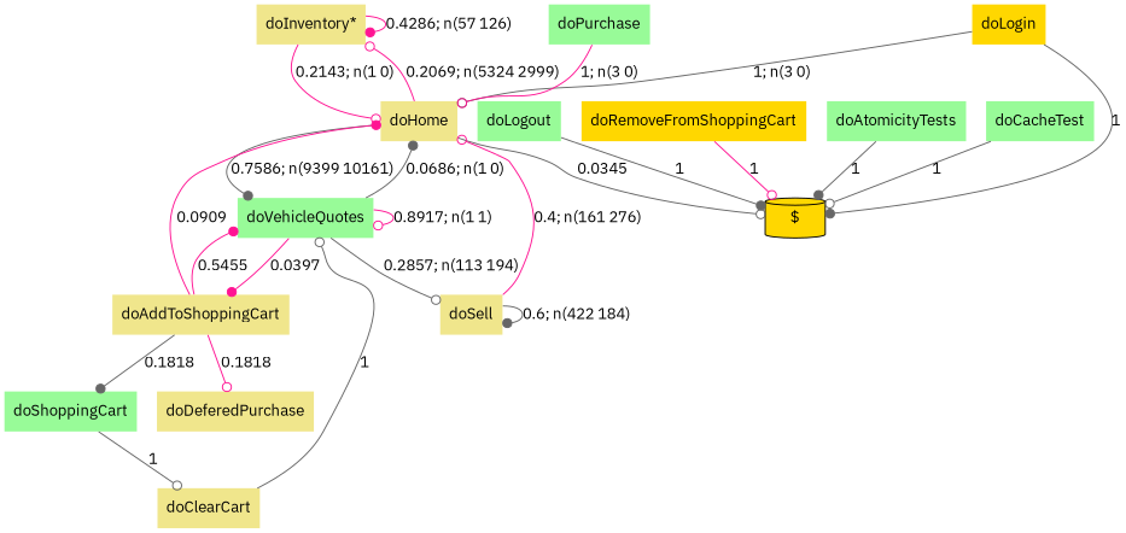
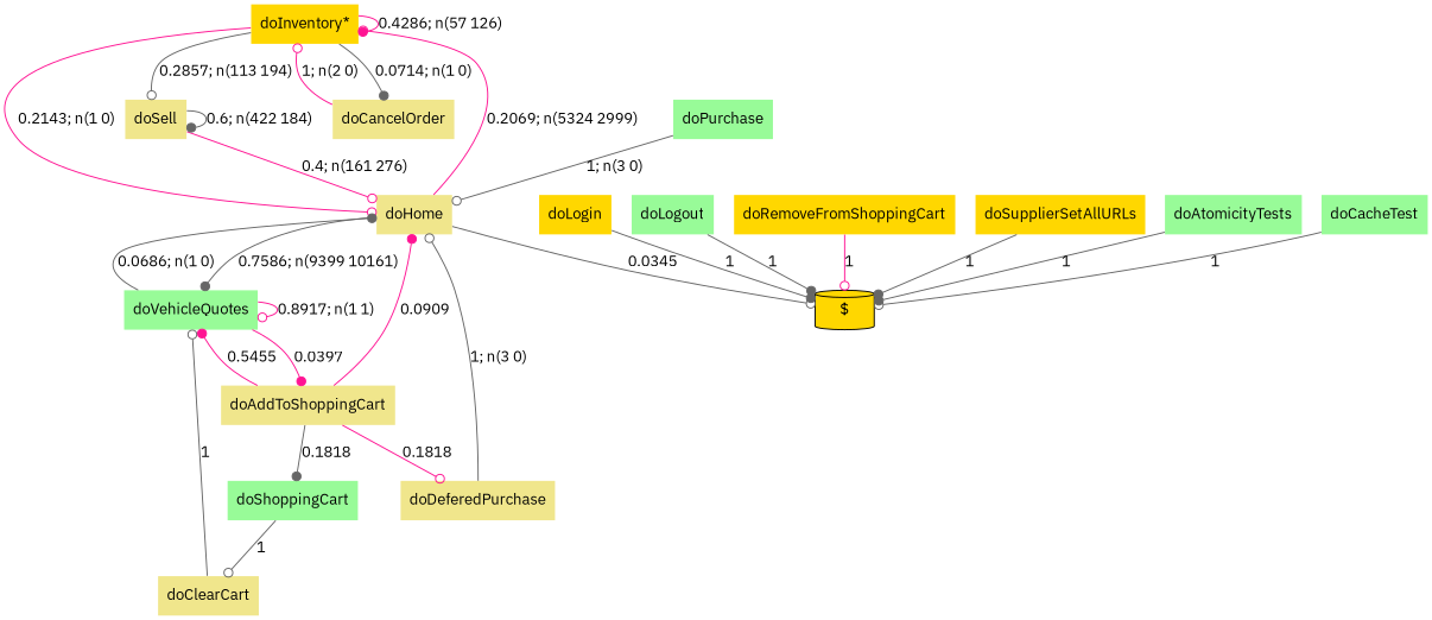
  digraph {
    fontname="IBM Plex Sans"
    node [fillcolor=khaki fontname="IBM Plex Sans" shape=none style=filled]
    edge [arrowhead=odot color=gray40 fontname="IBM Plex Sans" style=solid]
-   n1 [label="doInventory*"]
+   n1 [fillcolor=gold label="doInventory*"]
    n2 [label=doHome]
    n3 [label=doSell]
+   n4 [label=doCancelOrder]
    "$" [fillcolor=gold shape=cylinder]
    n6 [fillcolor=palegreen label=doVehicleQuotes]
+   n7 [fillcolor=gold label=doSupplierSetAllURLs]
    n8 [fillcolor=palegreen label=doAtomicityTests]
    n9 [fillcolor=palegreen label=doCacheTest]
    n10 [fillcolor=gold label=doLogin]
    n11 [label=doAddToShoppingCart]
    n12 [label=doDeferedPurchase]
    n13 [fillcolor=palegreen label=doShoppingCart]
    n14 [label=doClearCart]
    n15 [fillcolor=palegreen label=doPurchase]
    n16 [fillcolor=palegreen label=doLogout]
    n17 [fillcolor=gold label=doRemoveFromShoppingCart]
    n1 -> n1 [arrowhead=dot color=deeppink label="0.4286; n(57 126)"]
    n1 -> n2 [color=deeppink label="0.2143; n(1 0)"]
-   n6 -> n3 [label="0.2857; n(113 194)"]
+   n1 -> n3 [label="0.2857; n(113 194)"]
+   n1 -> n4 [arrowhead=dot label="0.0714; n(1 0)"]
    n2 -> n1 [color=deeppink label="0.2069; n(5324 2999)"]
    n2 -> "$" [label=0.0345]
    n2 -> n6 [arrowhead=dot label="0.7586; n(9399 10161)"]
    n3 -> n2 [color=deeppink label="0.4; n(161 276)"]
    n3 -> n3 [arrowhead=dot label="0.6; n(422 184)"]
+   n4 -> n1 [color=deeppink label="1; n(2 0)"]
    n6 -> n2 [arrowhead=dot label="0.0686; n(1 0)"]
    n6 -> n6 [color=deeppink label="0.8917; n(1 1)"]
    n6 -> n11 [arrowhead=dot color=deeppink label=0.0397]
+   n7 -> "$" [arrowhead=dot label=1]
    n8 -> "$" [arrowhead=dot label=1]
    n9 -> "$" [label=1]
    n10 -> "$" [arrowhead=dot label=1]
    n11 -> n2 [arrowhead=dot color=deeppink label=0.0909]
    n11 -> n6 [arrowhead=dot color=deeppink label=0.5455]
    n11 -> n12 [color=deeppink label=0.1818]
    n11 -> n13 [arrowhead=dot label=0.1818]
-   n10 -> n2 [label="1; n(3 0)"]
+   n12 -> n2 [label="1; n(3 0)"]
    n13 -> n14 [label=1]
    n14 -> n6 [label=1]
-   n15 -> n2 [color=deeppink label="1; n(3 0)"]
+   n15 -> n2 [label="1; n(3 0)"]
    n16 -> "$" [arrowhead=dot label=1]
    n17 -> "$" [color=deeppink label=1]
  }
